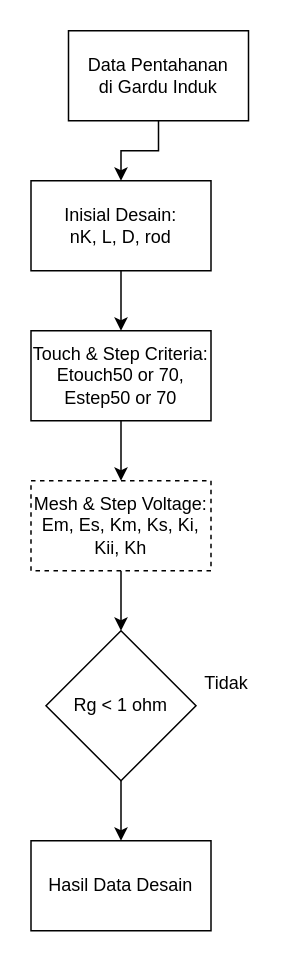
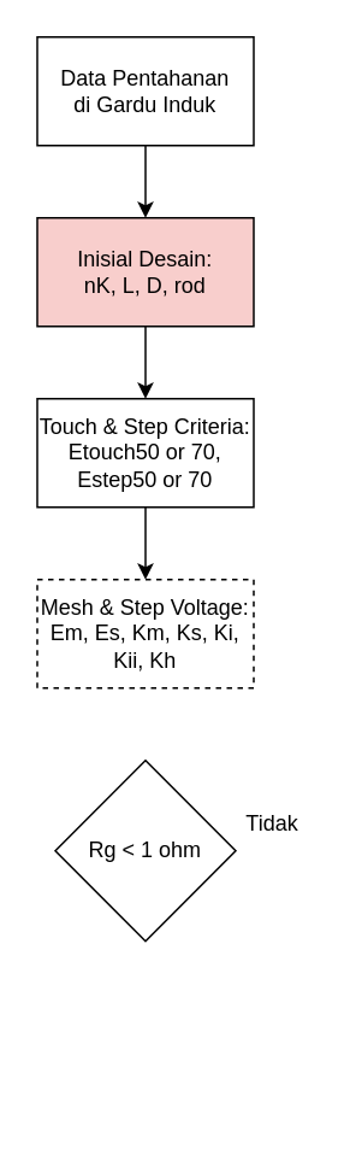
  <mxCell id="0" />
  <mxCell id="1" parent="0" />
  <mxCell id="2" style="edgeStyle=orthogonalEdgeStyle;rounded=0;orthogonalLoop=1;jettySize=auto;html=1;entryX=0.5;entryY=0;entryDx=0;entryDy=0;" edge="1" parent="1" source="3" target="5"><mxGeometry relative="1" as="geometry" /></mxCell>
- <mxCell id="3" value="Data Pentahanan&lt;br&gt;di Gardu Induk" style="rounded=0;whiteSpace=wrap;html=1;" vertex="1" parent="1"><mxGeometry x="45" y="20" width="120" height="60" as="geometry" /></mxCell>
+ <mxCell id="3" value="Data Pentahanan&lt;br&gt;di Gardu Induk" style="rounded=0;whiteSpace=wrap;html=1;" vertex="1" parent="1"><mxGeometry x="20" y="20" width="120" height="60" as="geometry" /></mxCell>
  <mxCell id="4" style="edgeStyle=orthogonalEdgeStyle;rounded=0;orthogonalLoop=1;jettySize=auto;html=1;entryX=0.5;entryY=0;entryDx=0;entryDy=0;" edge="1" parent="1" source="5" target="9"><mxGeometry relative="1" as="geometry" /></mxCell>
- <mxCell id="5" value="Inisial Desain:&lt;br&gt;nK, L, D, rod" style="rounded=0;whiteSpace=wrap;html=1;spacing=2;spacingTop=0;" vertex="1" parent="1"><mxGeometry x="20" y="120" width="120" height="60" as="geometry" /></mxCell>
- <mxCell id="6" style="edgeStyle=orthogonalEdgeStyle;rounded=0;orthogonalLoop=1;jettySize=auto;html=1;entryX=0.5;entryY=0;entryDx=0;entryDy=0;" edge="1" parent="1" source="7" target="12"><mxGeometry relative="1" as="geometry" /></mxCell>
+ <mxCell id="5" value="Inisial Desain:&lt;br&gt;nK, L, D, rod" style="rounded=0;whiteSpace=wrap;html=1;spacing=2;spacingTop=0;fillColor=#f8cecc;" vertex="1" parent="1"><mxGeometry x="20" y="120" width="120" height="60" as="geometry" /></mxCell>
  <mxCell id="7" value="Rg &amp;lt; 1 ohm" style="strokeWidth=1;html=1;shape=mxgraph.flowchart.decision;whiteSpace=wrap;" vertex="1" parent="1"><mxGeometry x="30" y="420" width="100" height="100" as="geometry" /></mxCell>
  <mxCell id="8" style="edgeStyle=orthogonalEdgeStyle;rounded=0;orthogonalLoop=1;jettySize=auto;html=1;entryX=0.5;entryY=0;entryDx=0;entryDy=0;" edge="1" parent="1" source="9" target="10"><mxGeometry relative="1" as="geometry" /></mxCell>
  <mxCell id="9" value="Touch &amp;amp; Step Criteria:&lt;br&gt;Etouch50 or 70, Estep50 or 70" style="rounded=0;whiteSpace=wrap;html=1;spacing=2;spacingTop=0;" vertex="1" parent="1"><mxGeometry x="20" y="220" width="120" height="60" as="geometry" /></mxCell>
  <mxCell id="10" value="Mesh &amp;amp; Step Voltage:&lt;br&gt;Em, Es, Km, Ks, Ki, Kii, Kh" style="rounded=0;whiteSpace=wrap;html=1;spacing=2;spacingTop=0;dashed=1;" vertex="1" parent="1"><mxGeometry x="20" y="320" width="120" height="60" as="geometry" /></mxCell>
- <mxCell id="11" style="edgeStyle=orthogonalEdgeStyle;rounded=0;orthogonalLoop=1;jettySize=auto;html=1;entryX=0.5;entryY=0;entryDx=0;entryDy=0;entryPerimeter=0;" edge="1" parent="1" source="10" target="7"><mxGeometry relative="1" as="geometry" /></mxCell>
- <mxCell id="12" value="Hasil Data Desain" style="rounded=0;whiteSpace=wrap;html=1;spacing=2;spacingTop=0;" vertex="1" parent="1"><mxGeometry x="20" y="560" width="120" height="60" as="geometry" /></mxCell>
  <mxCell id="13" value="Tidak" style="text;html=1;align=center;verticalAlign=middle;resizable=0;points=[];autosize=1;strokeColor=none;fillColor=none;" vertex="1" parent="1"><mxGeometry x="125" y="440" width="50" height="30" as="geometry" /></mxCell>
